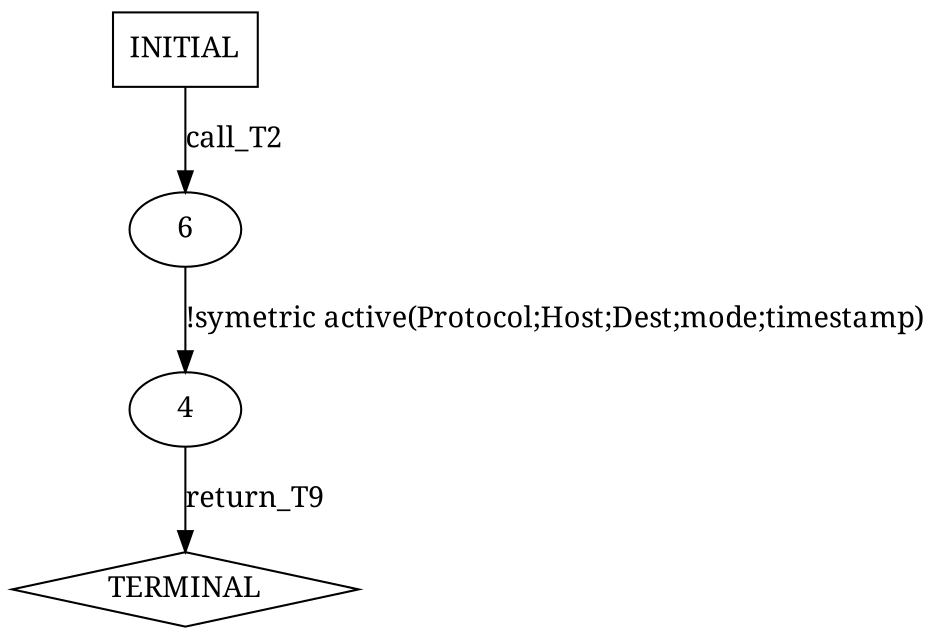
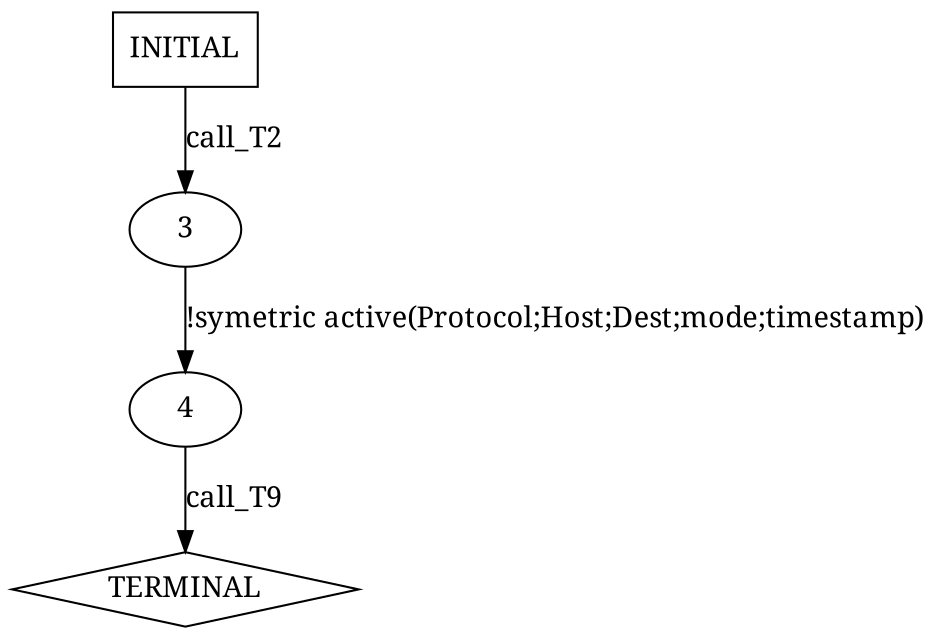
  digraph {
    fontname="Noto Serif"
    node [fontname="Noto Serif"]
    edge [fontname="Noto Serif"]
    n1 [label=INITIAL shape=box]
-   n2 [label=6]
+   n2 [label=3]
    n3 [label=4]
    n4 [label=TERMINAL shape=diamond]
    n1 -> n2 [label=call_T2]
    n2 -> n3 [label="!symetric active(Protocol;Host;Dest;mode;timestamp)"]
-   n3 -> n4 [label=return_T9]
+   n3 -> n4 [label=call_T9]
  }
